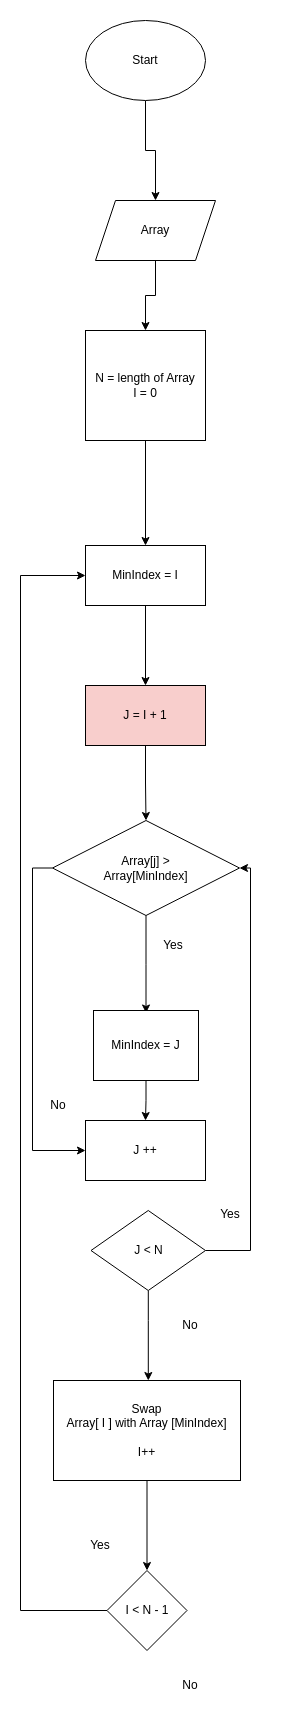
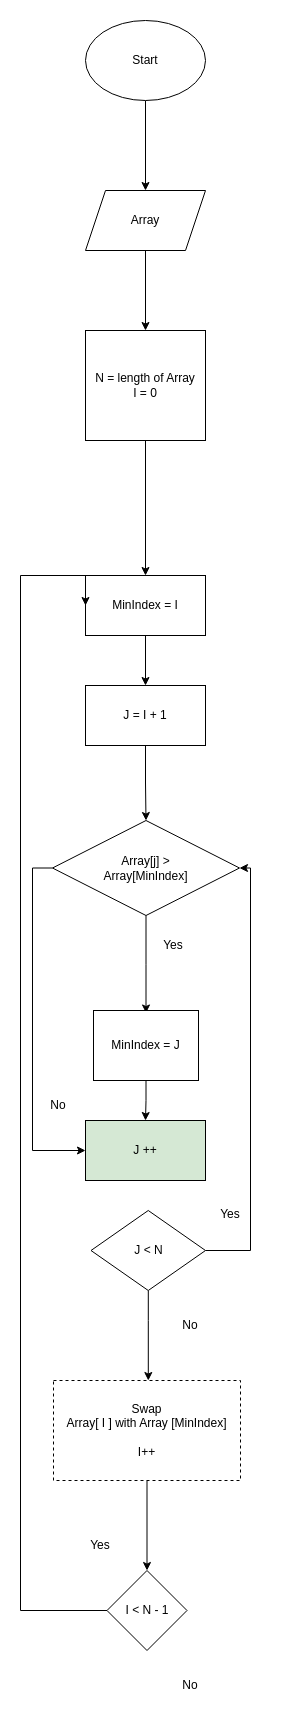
  <mxCell id="0" />
  <mxCell id="1" parent="0" />
  <mxCell id="2" value="" style="edgeStyle=orthogonalEdgeStyle;rounded=0;orthogonalLoop=1;jettySize=auto;html=1;" edge="1" parent="1" source="3" target="6"><mxGeometry relative="1" as="geometry" /></mxCell>
  <mxCell id="3" value="" style="ellipse;whiteSpace=wrap;html=1;" vertex="1" parent="1"><mxGeometry x="85" y="20" width="120" height="80" as="geometry" /></mxCell>
  <mxCell id="4" value="Start" style="text;html=1;strokeColor=none;fillColor=none;align=center;verticalAlign=middle;whiteSpace=wrap;rounded=0;" vertex="1" parent="1"><mxGeometry x="115" y="45" width="60" height="30" as="geometry" /></mxCell>
  <mxCell id="5" value="" style="edgeStyle=orthogonalEdgeStyle;rounded=0;orthogonalLoop=1;jettySize=auto;html=1;" edge="1" parent="1" source="6" target="8"><mxGeometry relative="1" as="geometry" /></mxCell>
- <mxCell id="6" value="Array" style="shape=parallelogram;perimeter=parallelogramPerimeter;whiteSpace=wrap;html=1;fixedSize=1;" vertex="1" parent="1"><mxGeometry x="95" y="200" width="120" height="60" as="geometry" /></mxCell>
+ <mxCell id="6" value="Array" style="shape=parallelogram;perimeter=parallelogramPerimeter;whiteSpace=wrap;html=1;fixedSize=1;" vertex="1" parent="1"><mxGeometry x="85" y="190" width="120" height="60" as="geometry" /></mxCell>
  <mxCell id="7" value="" style="edgeStyle=orthogonalEdgeStyle;rounded=0;orthogonalLoop=1;jettySize=auto;html=1;" edge="1" parent="1" source="8" target="10"><mxGeometry relative="1" as="geometry" /></mxCell>
  <mxCell id="8" value="N = length of Array&lt;br&gt;I = 0" style="whiteSpace=wrap;html=1;" vertex="1" parent="1"><mxGeometry x="85" y="330" width="120" height="110" as="geometry" /></mxCell>
  <mxCell id="9" value="" style="edgeStyle=orthogonalEdgeStyle;rounded=0;orthogonalLoop=1;jettySize=auto;html=1;" edge="1" parent="1" source="10" target="12"><mxGeometry relative="1" as="geometry" /></mxCell>
- <mxCell id="10" value="MinIndex = I" style="whiteSpace=wrap;html=1;" vertex="1" parent="1"><mxGeometry x="85" y="545" width="120" height="60" as="geometry" /></mxCell>
+ <mxCell id="10" value="MinIndex = I" style="whiteSpace=wrap;html=1;" vertex="1" parent="1"><mxGeometry x="85" y="575" width="120" height="60" as="geometry" /></mxCell>
  <mxCell id="11" value="" style="edgeStyle=orthogonalEdgeStyle;rounded=0;orthogonalLoop=1;jettySize=auto;html=1;" edge="1" parent="1" source="12" target="15"><mxGeometry relative="1" as="geometry" /></mxCell>
- <mxCell id="12" value="J = I + 1" style="whiteSpace=wrap;html=1;fillColor=#f8cecc;" vertex="1" parent="1"><mxGeometry x="85" y="685" width="120" height="60" as="geometry" /></mxCell>
+ <mxCell id="12" value="J = I + 1" style="whiteSpace=wrap;html=1;" vertex="1" parent="1"><mxGeometry x="85" y="685" width="120" height="60" as="geometry" /></mxCell>
  <mxCell id="13" value="" style="edgeStyle=orthogonalEdgeStyle;rounded=0;orthogonalLoop=1;jettySize=auto;html=1;" edge="1" parent="1" source="15"><mxGeometry relative="1" as="geometry"><mxPoint x="145.5" y="1012.5" as="targetPoint" /></mxGeometry></mxCell>
  <mxCell id="14" style="edgeStyle=orthogonalEdgeStyle;rounded=0;orthogonalLoop=1;jettySize=auto;html=1;exitX=0;exitY=0.5;exitDx=0;exitDy=0;entryX=0;entryY=0.5;entryDx=0;entryDy=0;" edge="1" parent="1" source="15" target="32"><mxGeometry relative="1" as="geometry" /></mxCell>
  <mxCell id="15" value="Array[j] &amp;gt;&lt;br&gt;Array[MinIndex]" style="rhombus;whiteSpace=wrap;html=1;" vertex="1" parent="1"><mxGeometry x="52" y="820" width="187" height="95" as="geometry" /></mxCell>
  <mxCell id="16" value="" style="edgeStyle=orthogonalEdgeStyle;rounded=0;orthogonalLoop=1;jettySize=auto;html=1;" edge="1" parent="1" source="18" target="20"><mxGeometry relative="1" as="geometry"><Array as="points"><mxPoint x="147" y="1320" /><mxPoint x="147" y="1320" /></Array></mxGeometry></mxCell>
  <mxCell id="17" style="edgeStyle=orthogonalEdgeStyle;rounded=0;orthogonalLoop=1;jettySize=auto;html=1;exitX=1;exitY=0.5;exitDx=0;exitDy=0;entryX=1;entryY=0.5;entryDx=0;entryDy=0;" edge="1" parent="1" source="18" target="15"><mxGeometry relative="1" as="geometry"><mxPoint x="240" y="890" as="targetPoint" /><Array as="points"><mxPoint x="250" y="1250" /><mxPoint x="250" y="868" /></Array></mxGeometry></mxCell>
  <mxCell id="18" value="J &amp;lt; N" style="rhombus;whiteSpace=wrap;html=1;" vertex="1" parent="1"><mxGeometry x="90.5" y="1210" width="114.5" height="80" as="geometry" /></mxCell>
  <mxCell id="19" value="" style="edgeStyle=orthogonalEdgeStyle;rounded=0;orthogonalLoop=1;jettySize=auto;html=1;" edge="1" parent="1" source="20" target="22"><mxGeometry relative="1" as="geometry" /></mxCell>
- <mxCell id="20" value="Swap&lt;br&gt;Array[ I ] with Array [MinIndex]&lt;br&gt;&lt;br&gt;I++" style="whiteSpace=wrap;html=1;" vertex="1" parent="1"><mxGeometry x="53" y="1380" width="187" height="100" as="geometry" /></mxCell>
+ <mxCell id="20" value="Swap&lt;br&gt;Array[ I ] with Array [MinIndex]&lt;br&gt;&lt;br&gt;I++" style="whiteSpace=wrap;html=1;dashed=1;" vertex="1" parent="1"><mxGeometry x="53" y="1380" width="187" height="100" as="geometry" /></mxCell>
  <mxCell id="21" style="edgeStyle=orthogonalEdgeStyle;rounded=0;orthogonalLoop=1;jettySize=auto;html=1;exitX=0;exitY=0.5;exitDx=0;exitDy=0;entryX=0;entryY=0.5;entryDx=0;entryDy=0;" edge="1" parent="1" source="22" target="10"><mxGeometry relative="1" as="geometry"><Array as="points"><mxPoint x="20" y="1610" /><mxPoint x="20" y="575" /></Array></mxGeometry></mxCell>
  <mxCell id="22" value="I &amp;lt; N - 1" style="rhombus;whiteSpace=wrap;html=1;" vertex="1" parent="1"><mxGeometry x="106.5" y="1570" width="80" height="80" as="geometry" /></mxCell>
  <mxCell id="23" value="No" style="text;html=1;strokeColor=none;fillColor=none;align=center;verticalAlign=middle;whiteSpace=wrap;rounded=0;" vertex="1" parent="1"><mxGeometry x="160" y="1670" width="60" height="30" as="geometry" /></mxCell>
  <mxCell id="24" value="Yes" style="text;html=1;strokeColor=none;fillColor=none;align=center;verticalAlign=middle;whiteSpace=wrap;rounded=0;" vertex="1" parent="1"><mxGeometry x="70" y="1530" width="60" height="30" as="geometry" /></mxCell>
  <mxCell id="25" value="No" style="text;html=1;strokeColor=none;fillColor=none;align=center;verticalAlign=middle;whiteSpace=wrap;rounded=0;" vertex="1" parent="1"><mxGeometry x="160" y="1310" width="60" height="30" as="geometry" /></mxCell>
  <mxCell id="26" value="Yes" style="text;html=1;strokeColor=none;fillColor=none;align=center;verticalAlign=middle;whiteSpace=wrap;rounded=0;" vertex="1" parent="1"><mxGeometry x="200" y="1198.75" width="60" height="30" as="geometry" /></mxCell>
  <mxCell id="27" value="No" style="text;html=1;strokeColor=none;fillColor=none;align=center;verticalAlign=middle;whiteSpace=wrap;rounded=0;" vertex="1" parent="1"><mxGeometry x="28.25" y="1090" width="60" height="30" as="geometry" /></mxCell>
  <mxCell id="28" value="Yes" style="text;html=1;strokeColor=none;fillColor=none;align=center;verticalAlign=middle;whiteSpace=wrap;rounded=0;" vertex="1" parent="1"><mxGeometry x="142.75" y="930" width="60" height="30" as="geometry" /></mxCell>
  <mxCell id="29" style="edgeStyle=orthogonalEdgeStyle;rounded=0;orthogonalLoop=1;jettySize=auto;html=1;exitX=0.5;exitY=1;exitDx=0;exitDy=0;" edge="1" parent="1"><mxGeometry relative="1" as="geometry"><mxPoint x="145.5" y="1110" as="sourcePoint" /><mxPoint x="145.5" y="1110" as="targetPoint" /></mxGeometry></mxCell>
  <mxCell id="30" value="" style="edgeStyle=orthogonalEdgeStyle;rounded=0;orthogonalLoop=1;jettySize=auto;html=1;" edge="1" parent="1" source="31" target="32"><mxGeometry relative="1" as="geometry" /></mxCell>
  <mxCell id="31" value="MinIndex = J" style="rounded=0;whiteSpace=wrap;html=1;" vertex="1" parent="1"><mxGeometry x="93" y="1010" width="105" height="70" as="geometry" /></mxCell>
- <mxCell id="32" value="J ++" style="whiteSpace=wrap;html=1;rounded=0;" vertex="1" parent="1"><mxGeometry x="85" y="1120" width="120" height="60" as="geometry" /></mxCell>
+ <mxCell id="32" value="J ++" style="whiteSpace=wrap;html=1;rounded=0;fillColor=#d5e8d4;" vertex="1" parent="1"><mxGeometry x="85" y="1120" width="120" height="60" as="geometry" /></mxCell>
